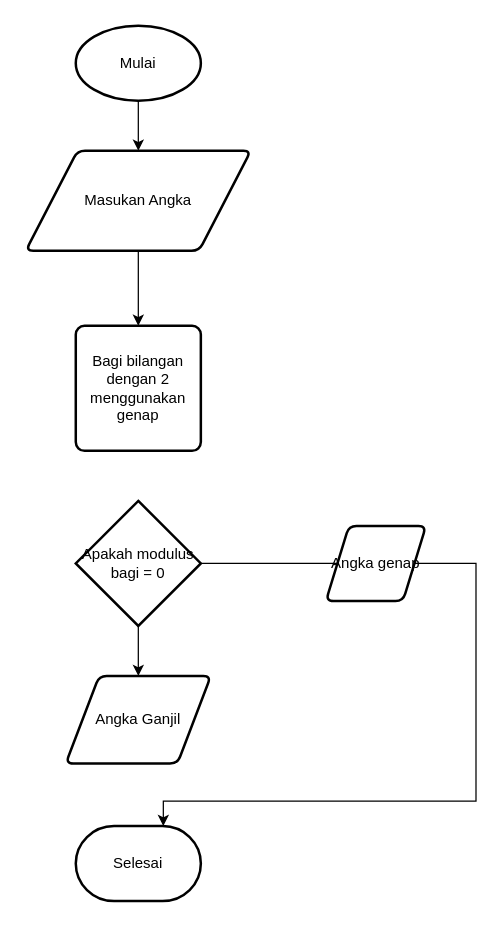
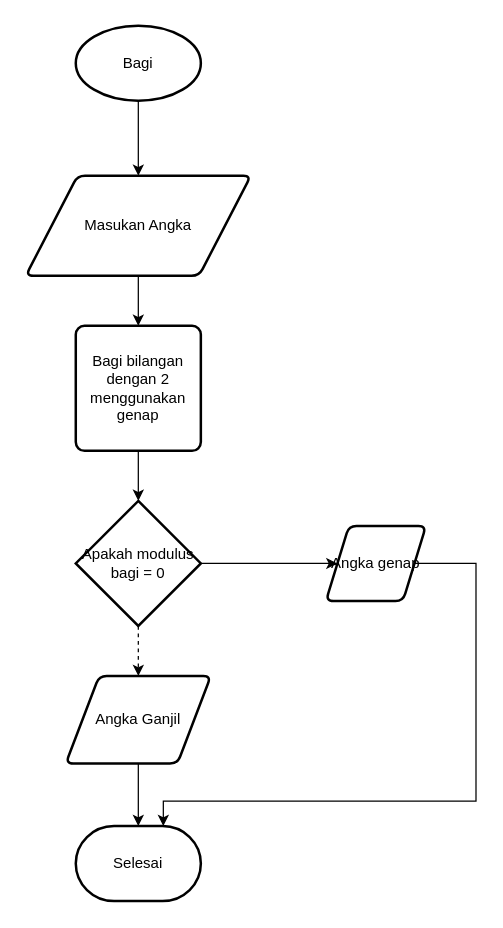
  <mxCell id="0" />
  <mxCell id="1" parent="0" />
  <mxCell id="2" style="edgeStyle=orthogonalEdgeStyle;rounded=0;orthogonalLoop=1;jettySize=auto;html=1;exitX=0.5;exitY=1;exitDx=0;exitDy=0;exitPerimeter=0;entryX=0.5;entryY=0;entryDx=0;entryDy=0;" edge="1" parent="1" source="3" target="6"><mxGeometry relative="1" as="geometry" /></mxCell>
- <mxCell id="3" value="Mulai" style="strokeWidth=2;html=1;shape=mxgraph.flowchart.start_1;whiteSpace=wrap;fillColor=default;gradientColor=none;" vertex="1" parent="1"><mxGeometry x="60" y="20" width="100" height="60" as="geometry" /></mxCell>
+ <mxCell id="3" value="Bagi" style="strokeWidth=2;html=1;shape=mxgraph.flowchart.start_1;whiteSpace=wrap;fillColor=default;gradientColor=none;" vertex="1" parent="1"><mxGeometry x="60" y="20" width="100" height="60" as="geometry" /></mxCell>
  <mxCell id="4" value="Selesai" style="strokeWidth=2;html=1;shape=mxgraph.flowchart.terminator;whiteSpace=wrap;fillColor=default;gradientColor=none;" vertex="1" parent="1"><mxGeometry x="60" y="660" width="100" height="60" as="geometry" /></mxCell>
  <mxCell id="5" style="edgeStyle=orthogonalEdgeStyle;rounded=0;orthogonalLoop=1;jettySize=auto;html=1;exitX=0.5;exitY=1;exitDx=0;exitDy=0;entryX=0.5;entryY=0;entryDx=0;entryDy=0;" edge="1" parent="1" source="6" target="8"><mxGeometry relative="1" as="geometry" /></mxCell>
- <mxCell id="6" value="Masukan Angka" style="shape=parallelogram;html=1;strokeWidth=2;perimeter=parallelogramPerimeter;whiteSpace=wrap;rounded=1;arcSize=12;size=0.23;fillColor=default;gradientColor=none;" vertex="1" parent="1"><mxGeometry x="20" y="120" width="180" height="80" as="geometry" /></mxCell>
+ <mxCell id="6" value="Masukan Angka" style="shape=parallelogram;html=1;strokeWidth=2;perimeter=parallelogramPerimeter;whiteSpace=wrap;rounded=1;arcSize=12;size=0.23;fillColor=default;gradientColor=none;" vertex="1" parent="1"><mxGeometry x="20" y="140" width="180" height="80" as="geometry" /></mxCell>
+ <mxCell id="7" style="edgeStyle=orthogonalEdgeStyle;rounded=0;orthogonalLoop=1;jettySize=auto;html=1;exitX=0.5;exitY=1;exitDx=0;exitDy=0;entryX=0.5;entryY=0;entryDx=0;entryDy=0;entryPerimeter=0;" edge="1" parent="1" source="8" target="11"><mxGeometry relative="1" as="geometry" /></mxCell>
  <mxCell id="8" value="Bagi bilangan&lt;br&gt;dengan 2&lt;br&gt;menggunakan&lt;br&gt;genap" style="rounded=1;whiteSpace=wrap;html=1;absoluteArcSize=1;arcSize=14;strokeWidth=2;fillColor=default;gradientColor=none;" vertex="1" parent="1"><mxGeometry x="60" y="260" width="100" height="100" as="geometry" /></mxCell>
- <mxCell id="9" style="edgeStyle=orthogonalEdgeStyle;rounded=0;orthogonalLoop=1;jettySize=auto;html=1;entryX=0;entryY=0.5;entryDx=0;entryDy=0;endArrow=none;" edge="1" parent="1" source="11" target="13"><mxGeometry relative="1" as="geometry" /></mxCell>
- <mxCell id="10" style="edgeStyle=orthogonalEdgeStyle;rounded=0;orthogonalLoop=1;jettySize=auto;html=1;entryX=0.5;entryY=0;entryDx=0;entryDy=0;" edge="1" parent="1" source="11" target="15"><mxGeometry relative="1" as="geometry" /></mxCell>
+ <mxCell id="9" style="edgeStyle=orthogonalEdgeStyle;rounded=0;orthogonalLoop=1;jettySize=auto;html=1;entryX=0;entryY=0.5;entryDx=0;entryDy=0;" edge="1" parent="1" source="11" target="13"><mxGeometry relative="1" as="geometry" /></mxCell>
+ <mxCell id="10" style="edgeStyle=orthogonalEdgeStyle;rounded=0;orthogonalLoop=1;jettySize=auto;html=1;entryX=0.5;entryY=0;entryDx=0;entryDy=0;dashed=1;" edge="1" parent="1" source="11" target="15"><mxGeometry relative="1" as="geometry" /></mxCell>
  <mxCell id="11" value="Apakah modulus&lt;br&gt;bagi = 0" style="strokeWidth=2;html=1;shape=mxgraph.flowchart.decision;whiteSpace=wrap;fillColor=default;gradientColor=none;" vertex="1" parent="1"><mxGeometry x="60" y="400" width="100" height="100" as="geometry" /></mxCell>
  <mxCell id="12" style="edgeStyle=orthogonalEdgeStyle;rounded=0;orthogonalLoop=1;jettySize=auto;html=1;" edge="1" parent="1" source="13"><mxGeometry relative="1" as="geometry"><mxPoint x="130" y="660" as="targetPoint" /><Array as="points"><mxPoint x="380" y="450" /><mxPoint x="380" y="640" /><mxPoint x="130" y="640" /><mxPoint x="130" y="660" /></Array></mxGeometry></mxCell>
  <mxCell id="13" value="Angka genap" style="shape=parallelogram;html=1;strokeWidth=2;perimeter=parallelogramPerimeter;whiteSpace=wrap;rounded=1;arcSize=12;size=0.23;fillColor=default;gradientColor=none;" vertex="1" parent="1"><mxGeometry x="260" y="420" width="80" height="60" as="geometry" /></mxCell>
+ <mxCell id="14" style="edgeStyle=orthogonalEdgeStyle;rounded=0;orthogonalLoop=1;jettySize=auto;html=1;entryX=0.5;entryY=0;entryDx=0;entryDy=0;entryPerimeter=0;" edge="1" parent="1" source="15" target="4"><mxGeometry relative="1" as="geometry" /></mxCell>
  <mxCell id="15" value="Angka Ganjil" style="shape=parallelogram;html=1;strokeWidth=2;perimeter=parallelogramPerimeter;whiteSpace=wrap;rounded=1;arcSize=12;size=0.23;fillColor=default;gradientColor=none;" vertex="1" parent="1"><mxGeometry x="52" y="540" width="116" height="70" as="geometry" /></mxCell>
